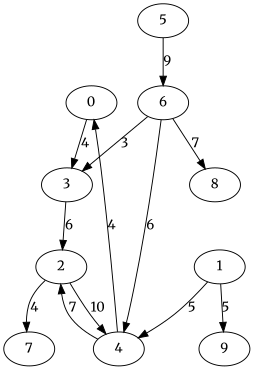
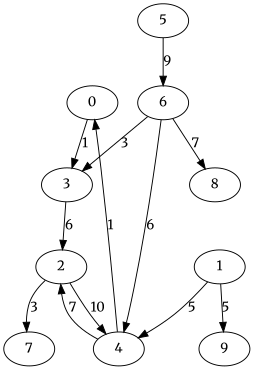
  digraph {
    fontname=Merriweather
    node [fontname=Merriweather]
    edge [fontname=Merriweather]
    0
    3
    2
    4
    7
    6
    8
    1
    9
    5
-   0 -> 3 [label=4]
+   0 -> 3 [label=1]
    3 -> 2 [label=6]
    2 -> 4 [label=10]
-   2 -> 7 [label=4]
-   4 -> 0 [label=4]
+   2 -> 7 [label=3]
+   4 -> 0 [label=1]
    4 -> 2 [label=7]
    6 -> 3 [label=3]
    6 -> 4 [label=6]
    6 -> 8 [label=7]
    1 -> 4 [label=5]
    1 -> 9 [label=5]
    5 -> 6 [label=9]
  }
